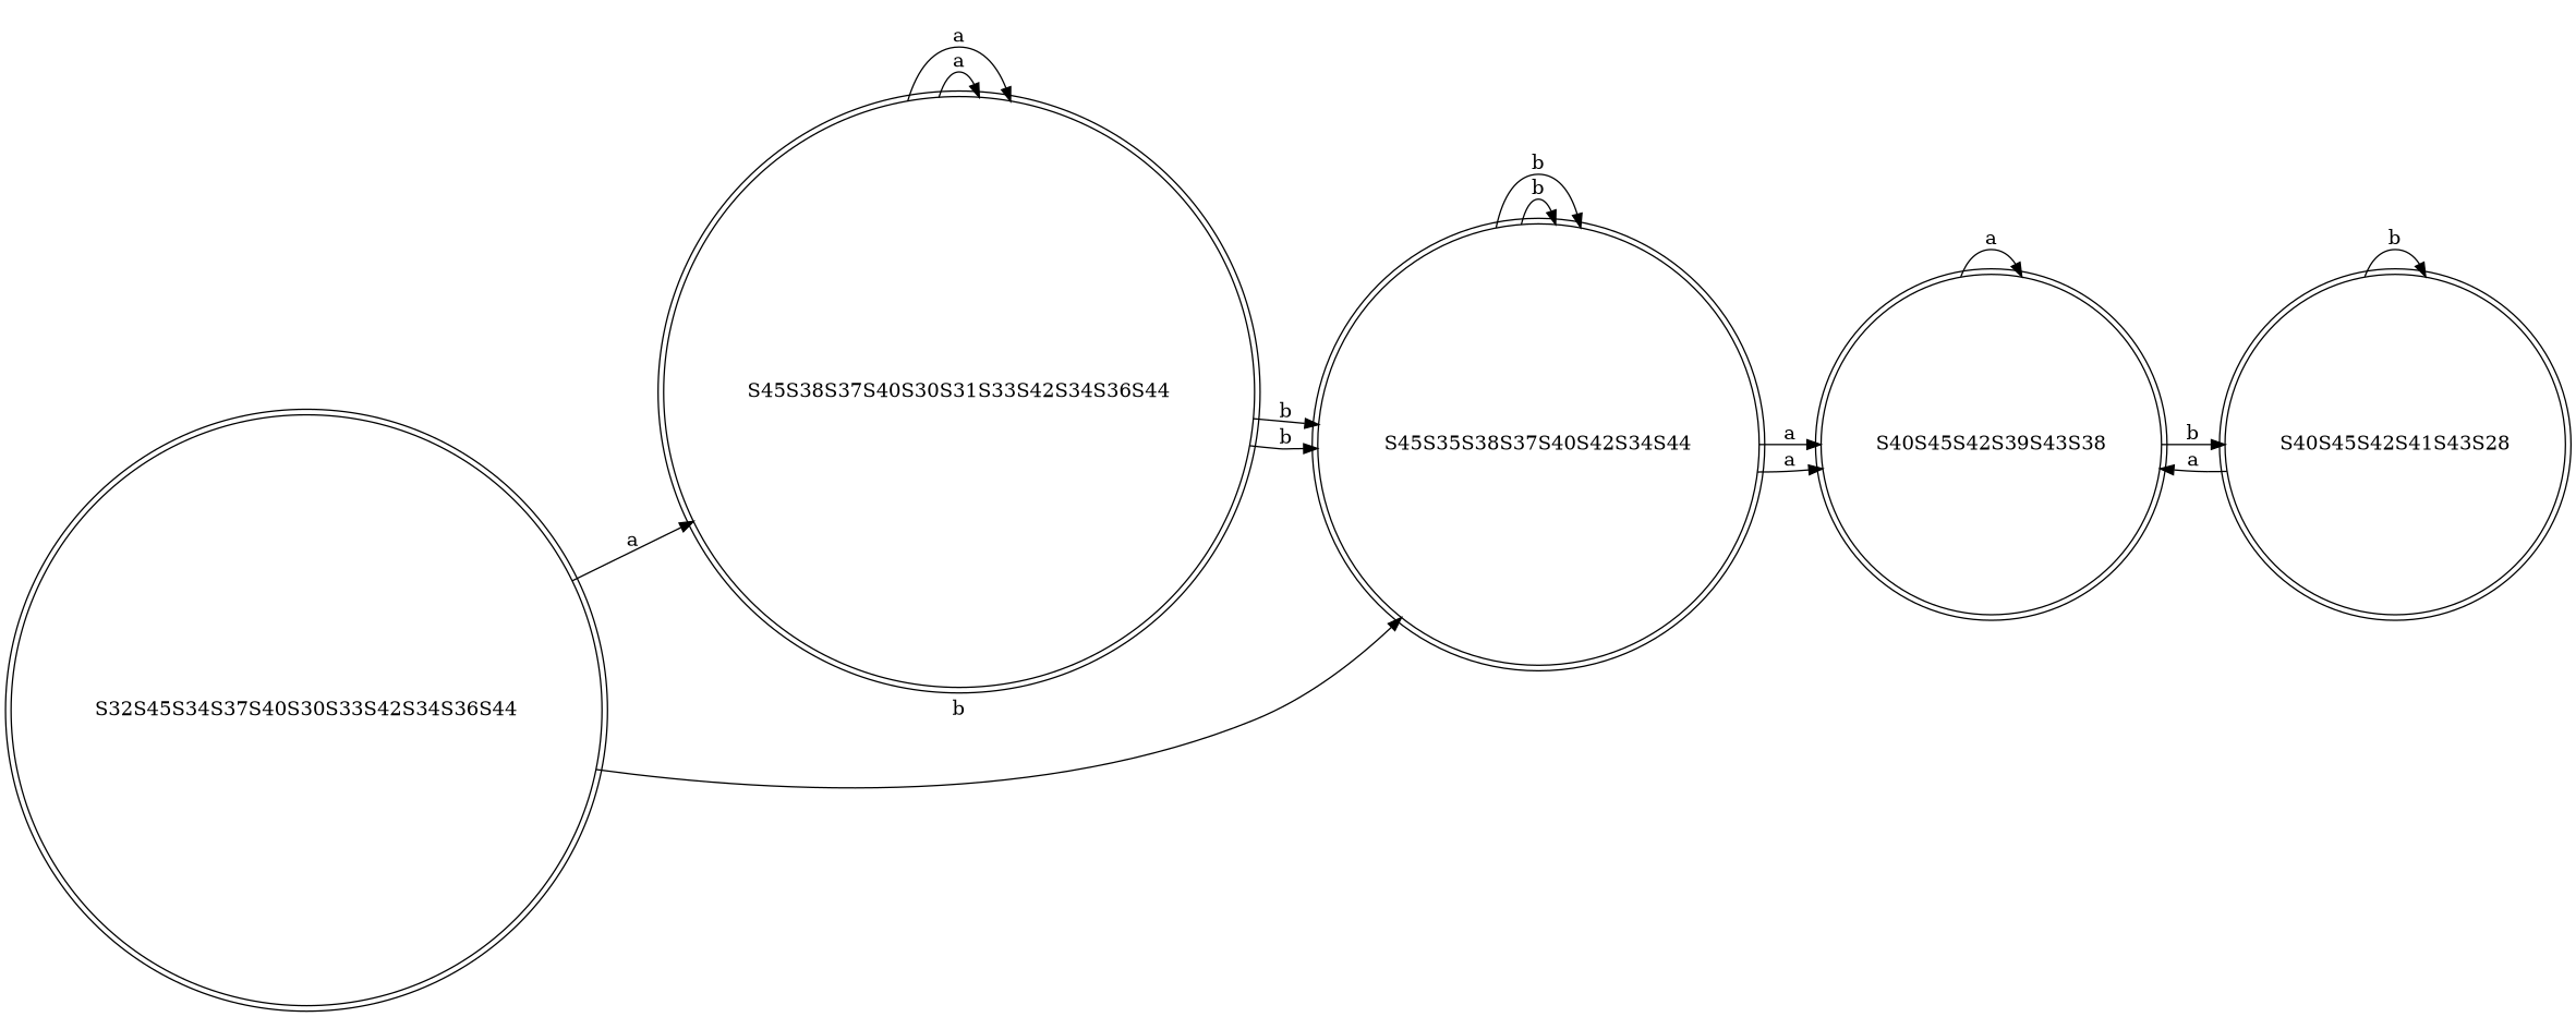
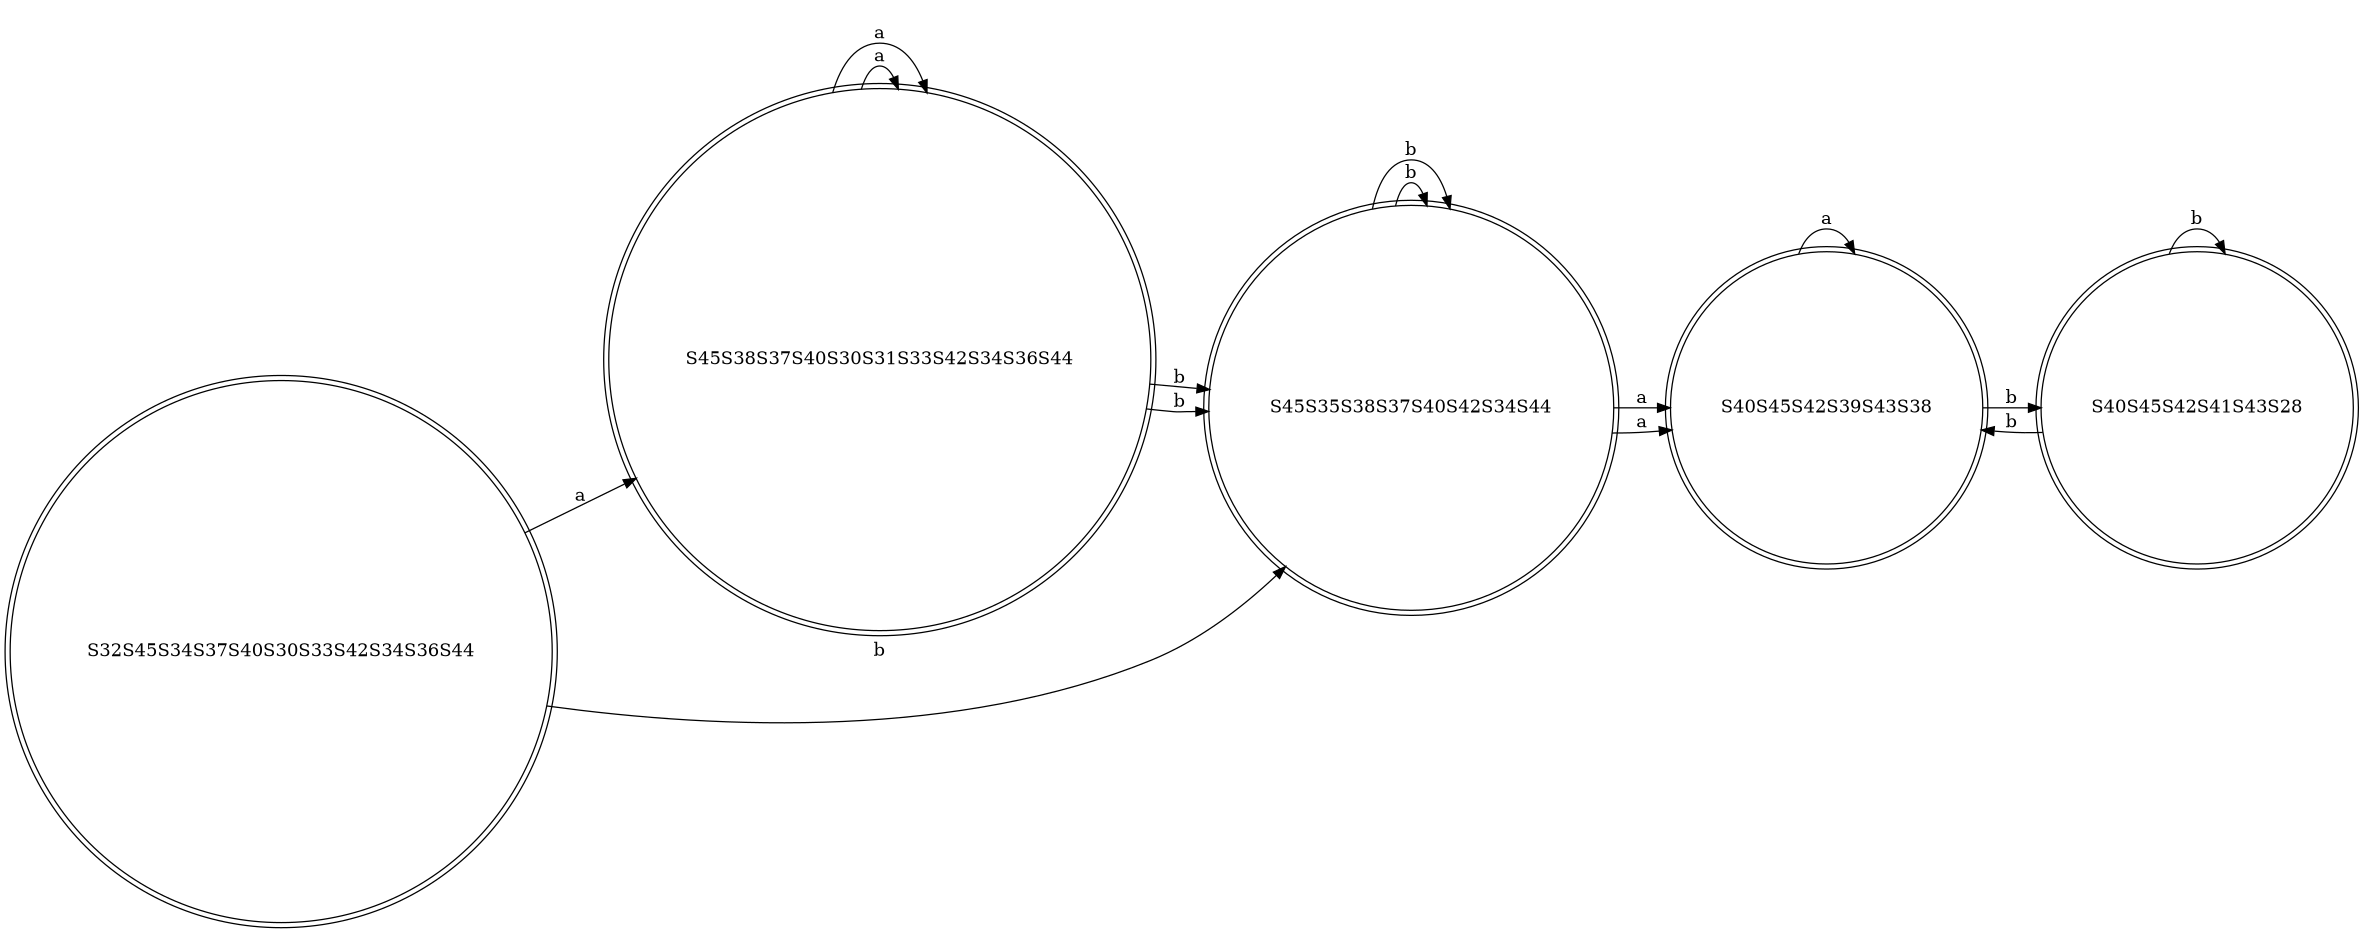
  digraph {
    rankdir=LR
    node [shape=doublecircle]
    n1 [label=S32S45S34S37S40S30S33S42S34S36S44]
    n2 [label=S45S38S37S40S30S31S33S42S34S36S44]
    n3 [label=S45S35S38S37S40S42S34S44]
    n4 [label=S40S45S42S39S43S38]
    n5 [label=S40S45S42S41S43S28]
    n1 -> n2 [label=a]
    n1 -> n3 [label=b]
    n2 -> n2 [label=a]
    n2 -> n2 [label=a]
    n2 -> n3 [label=b]
    n2 -> n3 [label=b]
    n3 -> n3 [label=b]
    n3 -> n3 [label=b]
    n3 -> n4 [label=a]
    n3 -> n4 [label=a]
    n4 -> n4 [label=a]
    n4 -> n5 [label=b]
-   n5 -> n4 [label=a]
+   n5 -> n4 [label=b]
    n5 -> n5 [label=b]
  }
